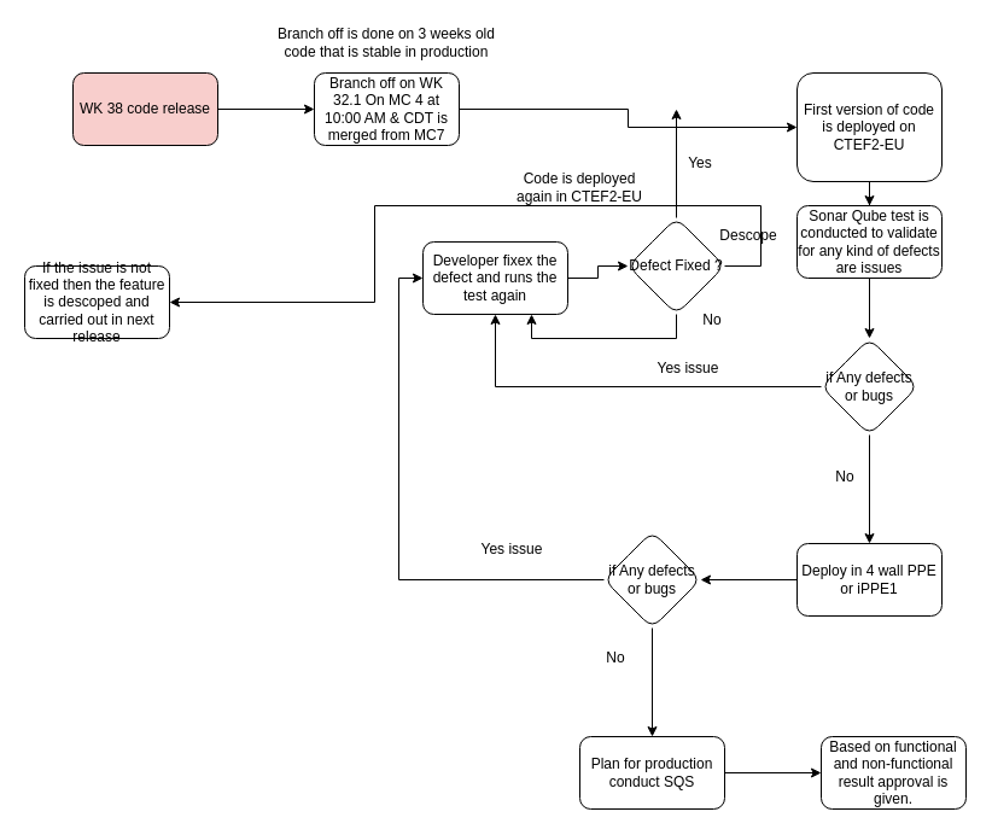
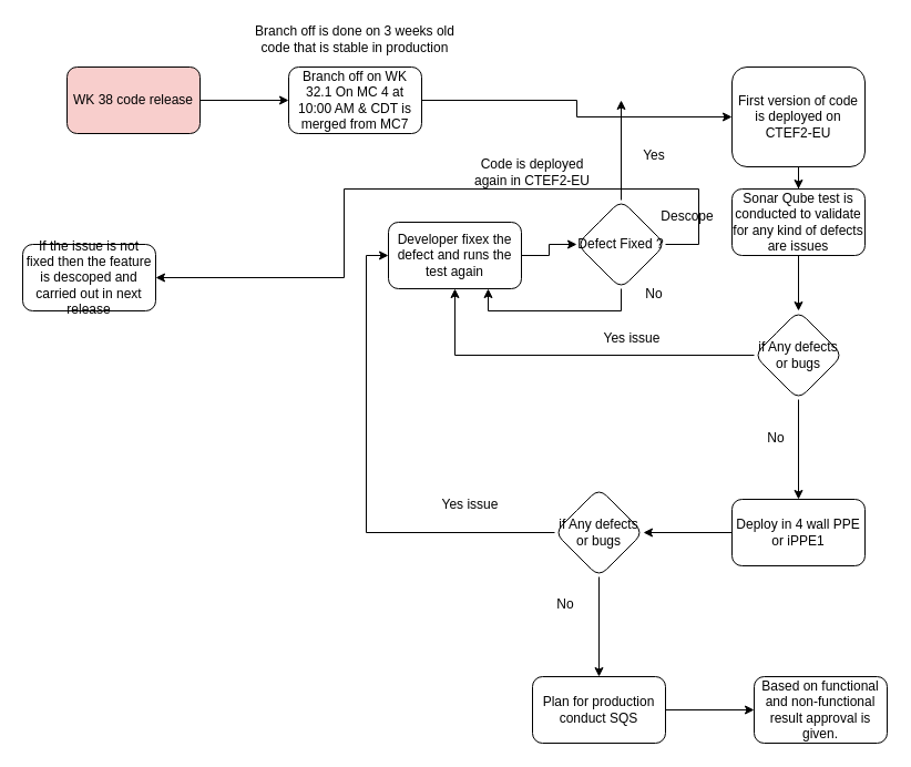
  <mxCell id="0" />
  <mxCell id="1" parent="0" />
  <mxCell id="2" value="" style="edgeStyle=orthogonalEdgeStyle;rounded=0;orthogonalLoop=1;jettySize=auto;html=1;" edge="1" parent="1" source="3" target="5"><mxGeometry relative="1" as="geometry" /></mxCell>
  <mxCell id="3" value="WK 38 code release" style="rounded=1;whiteSpace=wrap;html=1;fillColor=#f8cecc;" vertex="1" parent="1"><mxGeometry x="60" y="60" width="120" height="60" as="geometry" /></mxCell>
  <mxCell id="4" style="edgeStyle=orthogonalEdgeStyle;rounded=0;orthogonalLoop=1;jettySize=auto;html=1;" edge="1" parent="1" source="5" target="9"><mxGeometry relative="1" as="geometry" /></mxCell>
  <mxCell id="5" value="Branch off on WK 32.1 On MC 4 at 10:00 AM &amp;amp; CDT is merged from MC7" style="whiteSpace=wrap;html=1;rounded=1;" vertex="1" parent="1"><mxGeometry x="260" y="60" width="120" height="60" as="geometry" /></mxCell>
  <mxCell id="6" style="edgeStyle=orthogonalEdgeStyle;rounded=0;orthogonalLoop=1;jettySize=auto;html=1;entryX=0.5;entryY=0;entryDx=0;entryDy=0;" edge="1" parent="1" source="7" target="12"><mxGeometry relative="1" as="geometry" /></mxCell>
  <mxCell id="7" value="Sonar Qube test is conducted to validate for any kind of defects are issues" style="whiteSpace=wrap;html=1;rounded=1;" vertex="1" parent="1"><mxGeometry x="660" y="170" width="120" height="60" as="geometry" /></mxCell>
  <mxCell id="8" style="edgeStyle=orthogonalEdgeStyle;rounded=0;orthogonalLoop=1;jettySize=auto;html=1;entryX=0.5;entryY=0;entryDx=0;entryDy=0;" edge="1" parent="1" source="9" target="7"><mxGeometry relative="1" as="geometry" /></mxCell>
  <mxCell id="9" value="First version of code is deployed on CTEF2-EU" style="whiteSpace=wrap;html=1;rounded=1;" vertex="1" parent="1"><mxGeometry x="660" y="60" width="120" height="90" as="geometry" /></mxCell>
  <mxCell id="10" style="edgeStyle=orthogonalEdgeStyle;rounded=0;orthogonalLoop=1;jettySize=auto;html=1;entryX=0.5;entryY=1;entryDx=0;entryDy=0;" edge="1" parent="1" source="12" target="14"><mxGeometry relative="1" as="geometry" /></mxCell>
  <mxCell id="11" value="" style="edgeStyle=orthogonalEdgeStyle;rounded=0;orthogonalLoop=1;jettySize=auto;html=1;" edge="1" parent="1" source="12" target="17"><mxGeometry relative="1" as="geometry" /></mxCell>
  <mxCell id="12" value="if Any defects or bugs" style="rhombus;whiteSpace=wrap;html=1;rounded=1;" vertex="1" parent="1"><mxGeometry x="680" y="280" width="80" height="80" as="geometry" /></mxCell>
  <mxCell id="13" value="" style="edgeStyle=orthogonalEdgeStyle;rounded=0;orthogonalLoop=1;jettySize=auto;html=1;" edge="1" parent="1" source="14" target="31"><mxGeometry relative="1" as="geometry" /></mxCell>
  <mxCell id="14" value="Developer fixex the defect and runs the test again" style="whiteSpace=wrap;html=1;rounded=1;" vertex="1" parent="1"><mxGeometry x="350" y="200" width="120" height="60" as="geometry" /></mxCell>
  <mxCell id="15" value="Yes issue" style="text;html=1;align=center;verticalAlign=middle;whiteSpace=wrap;rounded=0;" vertex="1" parent="1"><mxGeometry x="540" y="290" width="60" height="30" as="geometry" /></mxCell>
  <mxCell id="16" style="edgeStyle=orthogonalEdgeStyle;rounded=0;orthogonalLoop=1;jettySize=auto;html=1;entryX=1;entryY=0.5;entryDx=0;entryDy=0;" edge="1" parent="1" source="17" target="21"><mxGeometry relative="1" as="geometry" /></mxCell>
  <mxCell id="17" value="Deploy in 4 wall PPE or iPPE1" style="whiteSpace=wrap;html=1;rounded=1;" vertex="1" parent="1"><mxGeometry x="660" y="450" width="120" height="60" as="geometry" /></mxCell>
  <mxCell id="18" value="No" style="text;html=1;align=center;verticalAlign=middle;whiteSpace=wrap;rounded=0;" vertex="1" parent="1"><mxGeometry x="670" y="380" width="60" height="30" as="geometry" /></mxCell>
  <mxCell id="19" style="edgeStyle=orthogonalEdgeStyle;rounded=0;orthogonalLoop=1;jettySize=auto;html=1;entryX=0;entryY=0.5;entryDx=0;entryDy=0;" edge="1" parent="1" source="21" target="14"><mxGeometry relative="1" as="geometry" /></mxCell>
  <mxCell id="20" value="" style="edgeStyle=orthogonalEdgeStyle;rounded=0;orthogonalLoop=1;jettySize=auto;html=1;" edge="1" parent="1" source="21" target="25"><mxGeometry relative="1" as="geometry" /></mxCell>
  <mxCell id="21" value="if Any defects or bugs" style="rhombus;whiteSpace=wrap;html=1;rounded=1;" vertex="1" parent="1"><mxGeometry x="500" y="440" width="80" height="80" as="geometry" /></mxCell>
  <mxCell id="22" value="Yes issue" style="text;html=1;align=center;verticalAlign=middle;whiteSpace=wrap;rounded=0;" vertex="1" parent="1"><mxGeometry x="394" y="440" width="60" height="30" as="geometry" /></mxCell>
  <mxCell id="23" value="No" style="text;html=1;align=center;verticalAlign=middle;whiteSpace=wrap;rounded=0;" vertex="1" parent="1"><mxGeometry x="480" y="530" width="60" height="30" as="geometry" /></mxCell>
  <mxCell id="24" value="" style="edgeStyle=orthogonalEdgeStyle;rounded=0;orthogonalLoop=1;jettySize=auto;html=1;" edge="1" parent="1" source="25" target="26"><mxGeometry relative="1" as="geometry" /></mxCell>
  <mxCell id="25" value="Plan for production conduct SQS" style="whiteSpace=wrap;html=1;rounded=1;" vertex="1" parent="1"><mxGeometry x="480" y="610" width="120" height="60" as="geometry" /></mxCell>
  <mxCell id="26" value="Based on functional and non-functional result approval is given." style="whiteSpace=wrap;html=1;rounded=1;" vertex="1" parent="1"><mxGeometry x="680" y="610" width="120" height="60" as="geometry" /></mxCell>
  <mxCell id="27" value="Code is deployed again in CTEF2-EU" style="text;html=1;align=center;verticalAlign=middle;whiteSpace=wrap;rounded=0;" vertex="1" parent="1"><mxGeometry x="420" y="140" width="120" height="30" as="geometry" /></mxCell>
  <mxCell id="28" style="edgeStyle=orthogonalEdgeStyle;rounded=0;orthogonalLoop=1;jettySize=auto;html=1;" edge="1" parent="1" source="31"><mxGeometry relative="1" as="geometry"><mxPoint x="560" y="90" as="targetPoint" /></mxGeometry></mxCell>
  <mxCell id="29" style="edgeStyle=orthogonalEdgeStyle;rounded=0;orthogonalLoop=1;jettySize=auto;html=1;entryX=0.75;entryY=1;entryDx=0;entryDy=0;" edge="1" parent="1" source="31" target="14"><mxGeometry relative="1" as="geometry"><Array as="points"><mxPoint x="560" y="280" /><mxPoint x="440" y="280" /></Array></mxGeometry></mxCell>
  <mxCell id="30" style="edgeStyle=orthogonalEdgeStyle;rounded=0;orthogonalLoop=1;jettySize=auto;html=1;exitX=1;exitY=0.5;exitDx=0;exitDy=0;" edge="1" parent="1" source="31"><mxGeometry relative="1" as="geometry"><mxPoint x="140" y="250" as="targetPoint" /><Array as="points"><mxPoint x="630" y="220" /><mxPoint x="630" y="170" /><mxPoint x="310" y="170" /><mxPoint x="310" y="250" /></Array></mxGeometry></mxCell>
  <mxCell id="31" value="Defect Fixed ?" style="rhombus;whiteSpace=wrap;html=1;rounded=1;" vertex="1" parent="1"><mxGeometry x="520" y="180" width="80" height="80" as="geometry" /></mxCell>
- <mxCell id="32" value="Yes" style="text;html=1;align=center;verticalAlign=middle;whiteSpace=wrap;rounded=0;" vertex="1" parent="1"><mxGeometry x="550" y="120" width="60" height="30" as="geometry" /></mxCell>
+ <mxCell id="32" value="Yes" style="text;html=1;align=center;verticalAlign=middle;whiteSpace=wrap;rounded=0;" vertex="1" parent="1"><mxGeometry x="560" y="125" width="60" height="30" as="geometry" /></mxCell>
  <mxCell id="33" value="No" style="text;html=1;align=center;verticalAlign=middle;whiteSpace=wrap;rounded=0;" vertex="1" parent="1"><mxGeometry x="560" y="250" width="60" height="30" as="geometry" /></mxCell>
  <mxCell id="34" value="Descope" style="text;html=1;align=center;verticalAlign=middle;whiteSpace=wrap;rounded=0;" vertex="1" parent="1"><mxGeometry x="590" y="180" width="60" height="30" as="geometry" /></mxCell>
  <mxCell id="35" value="If the issue is not fixed then the feature is descoped and carried out in next release" style="rounded=1;whiteSpace=wrap;html=1;" vertex="1" parent="1"><mxGeometry x="20" y="220" width="120" height="60" as="geometry" /></mxCell>
  <mxCell id="36" value="Branch off is done on 3 weeks old code that is stable in production" style="text;html=1;align=center;verticalAlign=middle;whiteSpace=wrap;rounded=0;" vertex="1" parent="1"><mxGeometry x="220" y="20" width="200" height="30" as="geometry" /></mxCell>
